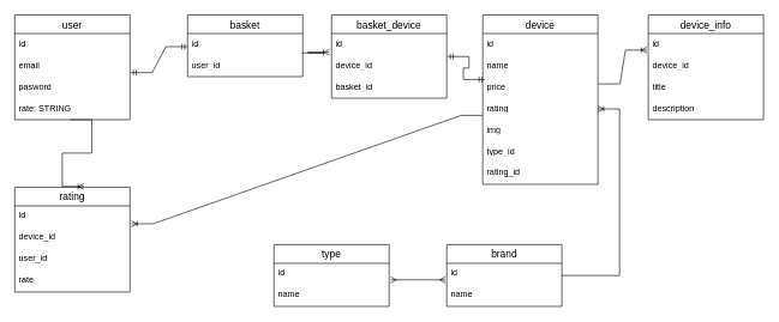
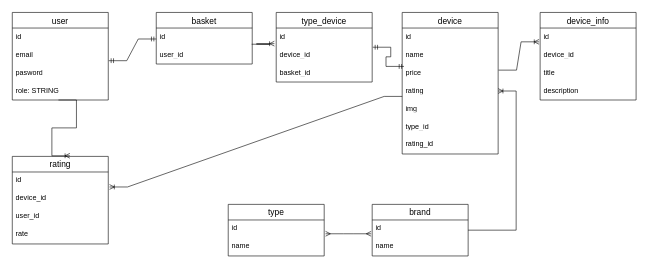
  <mxCell id="0" />
  <mxCell id="1" parent="0" />
  <mxCell id="2" value="user" style="swimlane;fontStyle=0;childLayout=stackLayout;horizontal=1;startSize=26;horizontalStack=0;resizeParent=1;resizeParentMax=0;resizeLast=0;collapsible=1;marginBottom=0;align=center;fontSize=14;" parent="1" vertex="1"><mxGeometry x="20" y="20" width="160" height="146" as="geometry" /></mxCell>
  <mxCell id="3" value="id" style="text;strokeColor=none;fillColor=none;spacingLeft=4;spacingRight=4;overflow=hidden;rotatable=0;points=[[0,0.5],[1,0.5]];portConstraint=eastwest;fontSize=12;whiteSpace=wrap;html=1;" parent="2" vertex="1"><mxGeometry y="26" width="160" height="30" as="geometry" /></mxCell>
  <mxCell id="4" value="email" style="text;strokeColor=none;fillColor=none;spacingLeft=4;spacingRight=4;overflow=hidden;rotatable=0;points=[[0,0.5],[1,0.5]];portConstraint=eastwest;fontSize=12;whiteSpace=wrap;html=1;" parent="2" vertex="1"><mxGeometry y="56" width="160" height="30" as="geometry" /></mxCell>
  <mxCell id="5" value="pasword" style="text;strokeColor=none;fillColor=none;spacingLeft=4;spacingRight=4;overflow=hidden;rotatable=0;points=[[0,0.5],[1,0.5]];portConstraint=eastwest;fontSize=12;whiteSpace=wrap;html=1;" parent="2" vertex="1"><mxGeometry y="86" width="160" height="30" as="geometry" /></mxCell>
- <mxCell id="6" value="rate: STRING" style="text;strokeColor=none;fillColor=none;spacingLeft=4;spacingRight=4;overflow=hidden;rotatable=0;points=[[0,0.5],[1,0.5]];portConstraint=eastwest;fontSize=12;whiteSpace=wrap;html=1;" parent="2" vertex="1"><mxGeometry y="116" width="160" height="30" as="geometry" /></mxCell>
+ <mxCell id="6" value="role: STRING" style="text;strokeColor=none;fillColor=none;spacingLeft=4;spacingRight=4;overflow=hidden;rotatable=0;points=[[0,0.5],[1,0.5]];portConstraint=eastwest;fontSize=12;whiteSpace=wrap;html=1;" parent="2" vertex="1"><mxGeometry y="116" width="160" height="30" as="geometry" /></mxCell>
  <mxCell id="7" value="basket" style="swimlane;fontStyle=0;childLayout=stackLayout;horizontal=1;startSize=26;horizontalStack=0;resizeParent=1;resizeParentMax=0;resizeLast=0;collapsible=1;marginBottom=0;align=center;fontSize=14;" parent="1" vertex="1"><mxGeometry x="260" y="20" width="160" height="86" as="geometry" /></mxCell>
  <mxCell id="8" value="id" style="text;strokeColor=none;fillColor=none;spacingLeft=4;spacingRight=4;overflow=hidden;rotatable=0;points=[[0,0.5],[1,0.5]];portConstraint=eastwest;fontSize=12;whiteSpace=wrap;html=1;" parent="7" vertex="1"><mxGeometry y="26" width="160" height="30" as="geometry" /></mxCell>
  <mxCell id="9" value="user_id" style="text;strokeColor=none;fillColor=none;spacingLeft=4;spacingRight=4;overflow=hidden;rotatable=0;points=[[0,0.5],[1,0.5]];portConstraint=eastwest;fontSize=12;whiteSpace=wrap;html=1;" parent="7" vertex="1"><mxGeometry y="56" width="160" height="30" as="geometry" /></mxCell>
  <mxCell id="10" value="" style="edgeStyle=entityRelationEdgeStyle;fontSize=12;html=1;endArrow=ERmandOne;startArrow=ERmandOne;rounded=0;entryX=0;entryY=0.25;entryDx=0;entryDy=0;exitX=1.005;exitY=0.815;exitDx=0;exitDy=0;exitPerimeter=0;" parent="1" source="4" edge="1"><mxGeometry width="100" height="100" relative="1" as="geometry"><mxPoint x="173.04" y="61.74" as="sourcePoint" /><mxPoint x="260" y="64.26" as="targetPoint" /></mxGeometry></mxCell>
  <mxCell id="11" value="device" style="swimlane;fontStyle=0;childLayout=stackLayout;horizontal=1;startSize=26;horizontalStack=0;resizeParent=1;resizeParentMax=0;resizeLast=0;collapsible=1;marginBottom=0;align=center;fontSize=14;" parent="1" vertex="1"><mxGeometry x="670" y="20" width="160" height="236" as="geometry" /></mxCell>
  <mxCell id="12" value="id" style="text;strokeColor=none;fillColor=none;spacingLeft=4;spacingRight=4;overflow=hidden;rotatable=0;points=[[0,0.5],[1,0.5]];portConstraint=eastwest;fontSize=12;whiteSpace=wrap;html=1;" parent="11" vertex="1"><mxGeometry y="26" width="160" height="30" as="geometry" /></mxCell>
  <mxCell id="13" value="name" style="text;strokeColor=none;fillColor=none;spacingLeft=4;spacingRight=4;overflow=hidden;rotatable=0;points=[[0,0.5],[1,0.5]];portConstraint=eastwest;fontSize=12;whiteSpace=wrap;html=1;" parent="11" vertex="1"><mxGeometry y="56" width="160" height="30" as="geometry" /></mxCell>
  <mxCell id="14" value="price" style="text;strokeColor=none;fillColor=none;spacingLeft=4;spacingRight=4;overflow=hidden;rotatable=0;points=[[0,0.5],[1,0.5]];portConstraint=eastwest;fontSize=12;whiteSpace=wrap;html=1;" parent="11" vertex="1"><mxGeometry y="86" width="160" height="30" as="geometry" /></mxCell>
  <mxCell id="15" value="rating" style="text;strokeColor=none;fillColor=none;spacingLeft=4;spacingRight=4;overflow=hidden;rotatable=0;points=[[0,0.5],[1,0.5]];portConstraint=eastwest;fontSize=12;whiteSpace=wrap;html=1;" parent="11" vertex="1"><mxGeometry y="116" width="160" height="30" as="geometry" /></mxCell>
  <mxCell id="16" value="img" style="text;strokeColor=none;fillColor=none;spacingLeft=4;spacingRight=4;overflow=hidden;rotatable=0;points=[[0,0.5],[1,0.5]];portConstraint=eastwest;fontSize=12;whiteSpace=wrap;html=1;" parent="11" vertex="1"><mxGeometry y="146" width="160" height="30" as="geometry" /></mxCell>
  <mxCell id="17" value="type_id" style="text;strokeColor=none;fillColor=none;spacingLeft=4;spacingRight=4;overflow=hidden;rotatable=0;points=[[0,0.5],[1,0.5]];portConstraint=eastwest;fontSize=12;whiteSpace=wrap;html=1;" parent="11" vertex="1"><mxGeometry y="176" width="160" height="30" as="geometry" /></mxCell>
  <mxCell id="18" value="rating_id" style="text;strokeColor=none;fillColor=none;spacingLeft=4;spacingRight=4;overflow=hidden;rotatable=0;points=[[0,0.5],[1,0.5]];portConstraint=eastwest;fontSize=12;whiteSpace=wrap;html=1;" parent="11" vertex="1"><mxGeometry y="206" width="160" height="30" as="geometry" /></mxCell>
  <mxCell id="19" value="type" style="swimlane;fontStyle=0;childLayout=stackLayout;horizontal=1;startSize=26;horizontalStack=0;resizeParent=1;resizeParentMax=0;resizeLast=0;collapsible=1;marginBottom=0;align=center;fontSize=14;" parent="1" vertex="1"><mxGeometry x="380" y="340" width="160" height="86" as="geometry" /></mxCell>
  <mxCell id="20" value="id" style="text;strokeColor=none;fillColor=none;spacingLeft=4;spacingRight=4;overflow=hidden;rotatable=0;points=[[0,0.5],[1,0.5]];portConstraint=eastwest;fontSize=12;whiteSpace=wrap;html=1;" parent="19" vertex="1"><mxGeometry y="26" width="160" height="30" as="geometry" /></mxCell>
  <mxCell id="21" value="name" style="text;strokeColor=none;fillColor=none;spacingLeft=4;spacingRight=4;overflow=hidden;rotatable=0;points=[[0,0.5],[1,0.5]];portConstraint=eastwest;fontSize=12;whiteSpace=wrap;html=1;" parent="19" vertex="1"><mxGeometry y="56" width="160" height="30" as="geometry" /></mxCell>
  <mxCell id="22" value="brand" style="swimlane;fontStyle=0;childLayout=stackLayout;horizontal=1;startSize=26;horizontalStack=0;resizeParent=1;resizeParentMax=0;resizeLast=0;collapsible=1;marginBottom=0;align=center;fontSize=14;" parent="1" vertex="1"><mxGeometry x="620" y="340" width="160" height="86" as="geometry" /></mxCell>
  <mxCell id="23" value="id" style="text;strokeColor=none;fillColor=none;spacingLeft=4;spacingRight=4;overflow=hidden;rotatable=0;points=[[0,0.5],[1,0.5]];portConstraint=eastwest;fontSize=12;whiteSpace=wrap;html=1;" parent="22" vertex="1"><mxGeometry y="26" width="160" height="30" as="geometry" /></mxCell>
  <mxCell id="24" value="name" style="text;strokeColor=none;fillColor=none;spacingLeft=4;spacingRight=4;overflow=hidden;rotatable=0;points=[[0,0.5],[1,0.5]];portConstraint=eastwest;fontSize=12;whiteSpace=wrap;html=1;" parent="22" vertex="1"><mxGeometry y="56" width="160" height="30" as="geometry" /></mxCell>
  <mxCell id="25" value="" style="edgeStyle=entityRelationEdgeStyle;fontSize=12;html=1;endArrow=ERoneToMany;rounded=0;" parent="1" source="22" target="15" edge="1"><mxGeometry width="100" height="100" relative="1" as="geometry"><mxPoint x="580" y="320" as="sourcePoint" /><mxPoint x="660" y="260" as="targetPoint" /><Array as="points"><mxPoint x="720" y="342.5" /><mxPoint x="740" y="372.5" /></Array></mxGeometry></mxCell>
  <mxCell id="26" value="" style="edgeStyle=entityRelationEdgeStyle;fontSize=12;html=1;endArrow=ERmany;startArrow=ERmany;rounded=0;entryX=-0.011;entryY=0.767;entryDx=0;entryDy=0;entryPerimeter=0;exitX=1.014;exitY=0.767;exitDx=0;exitDy=0;exitPerimeter=0;" parent="1" source="20" target="23" edge="1"><mxGeometry width="100" height="100" relative="1" as="geometry"><mxPoint x="530" y="370" as="sourcePoint" /><mxPoint x="639.84" y="425.4" as="targetPoint" /></mxGeometry></mxCell>
  <mxCell id="27" value="device_info" style="swimlane;fontStyle=0;childLayout=stackLayout;horizontal=1;startSize=26;horizontalStack=0;resizeParent=1;resizeParentMax=0;resizeLast=0;collapsible=1;marginBottom=0;align=center;fontSize=14;" parent="1" vertex="1"><mxGeometry x="900" y="20" width="160" height="146" as="geometry" /></mxCell>
  <mxCell id="28" value="id" style="text;strokeColor=none;fillColor=none;spacingLeft=4;spacingRight=4;overflow=hidden;rotatable=0;points=[[0,0.5],[1,0.5]];portConstraint=eastwest;fontSize=12;whiteSpace=wrap;html=1;" parent="27" vertex="1"><mxGeometry y="26" width="160" height="30" as="geometry" /></mxCell>
  <mxCell id="29" value="device_id" style="text;strokeColor=none;fillColor=none;spacingLeft=4;spacingRight=4;overflow=hidden;rotatable=0;points=[[0,0.5],[1,0.5]];portConstraint=eastwest;fontSize=12;whiteSpace=wrap;html=1;" parent="27" vertex="1"><mxGeometry y="56" width="160" height="30" as="geometry" /></mxCell>
  <mxCell id="30" value="title" style="text;strokeColor=none;fillColor=none;spacingLeft=4;spacingRight=4;overflow=hidden;rotatable=0;points=[[0,0.5],[1,0.5]];portConstraint=eastwest;fontSize=12;whiteSpace=wrap;html=1;" parent="27" vertex="1"><mxGeometry y="86" width="160" height="30" as="geometry" /></mxCell>
  <mxCell id="31" value="description" style="text;strokeColor=none;fillColor=none;spacingLeft=4;spacingRight=4;overflow=hidden;rotatable=0;points=[[0,0.5],[1,0.5]];portConstraint=eastwest;fontSize=12;whiteSpace=wrap;html=1;" parent="27" vertex="1"><mxGeometry y="116" width="160" height="30" as="geometry" /></mxCell>
  <mxCell id="32" value="" style="edgeStyle=entityRelationEdgeStyle;fontSize=12;html=1;endArrow=ERoneToMany;rounded=0;exitX=1.004;exitY=0.34;exitDx=0;exitDy=0;exitPerimeter=0;entryX=-0.011;entryY=0.767;entryDx=0;entryDy=0;entryPerimeter=0;" parent="1" source="14" target="28" edge="1"><mxGeometry width="100" height="100" relative="1" as="geometry"><mxPoint x="830" y="340" as="sourcePoint" /><mxPoint x="930" y="240" as="targetPoint" /></mxGeometry></mxCell>
- <mxCell id="33" value="basket_device" style="swimlane;fontStyle=0;childLayout=stackLayout;horizontal=1;startSize=26;horizontalStack=0;resizeParent=1;resizeParentMax=0;resizeLast=0;collapsible=1;marginBottom=0;align=center;fontSize=14;" parent="1" vertex="1"><mxGeometry x="460" y="20" width="160" height="116" as="geometry" /></mxCell>
+ <mxCell id="33" value="type_device" style="swimlane;fontStyle=0;childLayout=stackLayout;horizontal=1;startSize=26;horizontalStack=0;resizeParent=1;resizeParentMax=0;resizeLast=0;collapsible=1;marginBottom=0;align=center;fontSize=14;" parent="1" vertex="1"><mxGeometry x="460" y="20" width="160" height="116" as="geometry" /></mxCell>
  <mxCell id="34" value="id" style="text;strokeColor=none;fillColor=none;spacingLeft=4;spacingRight=4;overflow=hidden;rotatable=0;points=[[0,0.5],[1,0.5]];portConstraint=eastwest;fontSize=12;whiteSpace=wrap;html=1;" parent="33" vertex="1"><mxGeometry y="26" width="160" height="30" as="geometry" /></mxCell>
  <mxCell id="35" value="device_id" style="text;strokeColor=none;fillColor=none;spacingLeft=4;spacingRight=4;overflow=hidden;rotatable=0;points=[[0,0.5],[1,0.5]];portConstraint=eastwest;fontSize=12;whiteSpace=wrap;html=1;" parent="33" vertex="1"><mxGeometry y="56" width="160" height="30" as="geometry" /></mxCell>
  <mxCell id="36" value="basket_id" style="text;strokeColor=none;fillColor=none;spacingLeft=4;spacingRight=4;overflow=hidden;rotatable=0;points=[[0,0.5],[1,0.5]];portConstraint=eastwest;fontSize=12;whiteSpace=wrap;html=1;" parent="33" vertex="1"><mxGeometry y="86" width="160" height="30" as="geometry" /></mxCell>
  <mxCell id="37" value="" style="edgeStyle=entityRelationEdgeStyle;fontSize=12;html=1;endArrow=ERoneToMany;rounded=0;exitX=0.994;exitY=-0.1;exitDx=0;exitDy=0;exitPerimeter=0;entryX=-0.019;entryY=0.867;entryDx=0;entryDy=0;entryPerimeter=0;" parent="1" source="9" target="34" edge="1"><mxGeometry width="100" height="100" relative="1" as="geometry"><mxPoint x="540" y="280" as="sourcePoint" /><mxPoint x="640" y="180" as="targetPoint" /></mxGeometry></mxCell>
  <mxCell id="38" value="" style="edgeStyle=entityRelationEdgeStyle;fontSize=12;html=1;endArrow=ERmandOne;startArrow=ERmandOne;rounded=0;entryX=0.019;entryY=0.133;entryDx=0;entryDy=0;entryPerimeter=0;exitX=1.006;exitY=0.067;exitDx=0;exitDy=0;exitPerimeter=0;" parent="1" source="35" target="14" edge="1"><mxGeometry width="100" height="100" relative="1" as="geometry"><mxPoint x="540" y="280" as="sourcePoint" /><mxPoint x="640" y="140" as="targetPoint" /></mxGeometry></mxCell>
  <mxCell id="39" value="rating" style="swimlane;fontStyle=0;childLayout=stackLayout;horizontal=1;startSize=26;horizontalStack=0;resizeParent=1;resizeParentMax=0;resizeLast=0;collapsible=1;marginBottom=0;align=center;fontSize=14;" parent="1" vertex="1"><mxGeometry x="20" y="260" width="160" height="146" as="geometry" /></mxCell>
  <mxCell id="40" value="id" style="text;strokeColor=none;fillColor=none;spacingLeft=4;spacingRight=4;overflow=hidden;rotatable=0;points=[[0,0.5],[1,0.5]];portConstraint=eastwest;fontSize=12;whiteSpace=wrap;html=1;" parent="39" vertex="1"><mxGeometry y="26" width="160" height="30" as="geometry" /></mxCell>
  <mxCell id="41" value="device_id" style="text;strokeColor=none;fillColor=none;spacingLeft=4;spacingRight=4;overflow=hidden;rotatable=0;points=[[0,0.5],[1,0.5]];portConstraint=eastwest;fontSize=12;whiteSpace=wrap;html=1;" parent="39" vertex="1"><mxGeometry y="56" width="160" height="30" as="geometry" /></mxCell>
  <mxCell id="42" value="user_id" style="text;strokeColor=none;fillColor=none;spacingLeft=4;spacingRight=4;overflow=hidden;rotatable=0;points=[[0,0.5],[1,0.5]];portConstraint=eastwest;fontSize=12;whiteSpace=wrap;html=1;" parent="39" vertex="1"><mxGeometry y="86" width="160" height="30" as="geometry" /></mxCell>
  <mxCell id="43" value="rate" style="text;strokeColor=none;fillColor=none;spacingLeft=4;spacingRight=4;overflow=hidden;rotatable=0;points=[[0,0.5],[1,0.5]];portConstraint=eastwest;fontSize=12;whiteSpace=wrap;html=1;" parent="39" vertex="1"><mxGeometry y="116" width="160" height="30" as="geometry" /></mxCell>
  <mxCell id="44" value="" style="edgeStyle=entityRelationEdgeStyle;fontSize=12;html=1;endArrow=ERoneToMany;rounded=0;exitX=0.481;exitY=1;exitDx=0;exitDy=0;exitPerimeter=0;entryX=0.6;entryY=-0.007;entryDx=0;entryDy=0;entryPerimeter=0;" parent="1" source="6" target="39" edge="1"><mxGeometry width="100" height="100" relative="1" as="geometry"><mxPoint x="300" y="280" as="sourcePoint" /><mxPoint x="400" y="180" as="targetPoint" /></mxGeometry></mxCell>
  <mxCell id="45" value="" style="edgeStyle=entityRelationEdgeStyle;fontSize=12;html=1;endArrow=ERoneToMany;rounded=0;exitX=0;exitY=0.8;exitDx=0;exitDy=0;exitPerimeter=0;entryX=1.013;entryY=0.833;entryDx=0;entryDy=0;entryPerimeter=0;" parent="1" source="15" target="40" edge="1"><mxGeometry width="100" height="100" relative="1" as="geometry"><mxPoint x="300" y="280" as="sourcePoint" /><mxPoint x="400" y="180" as="targetPoint" /></mxGeometry></mxCell>
